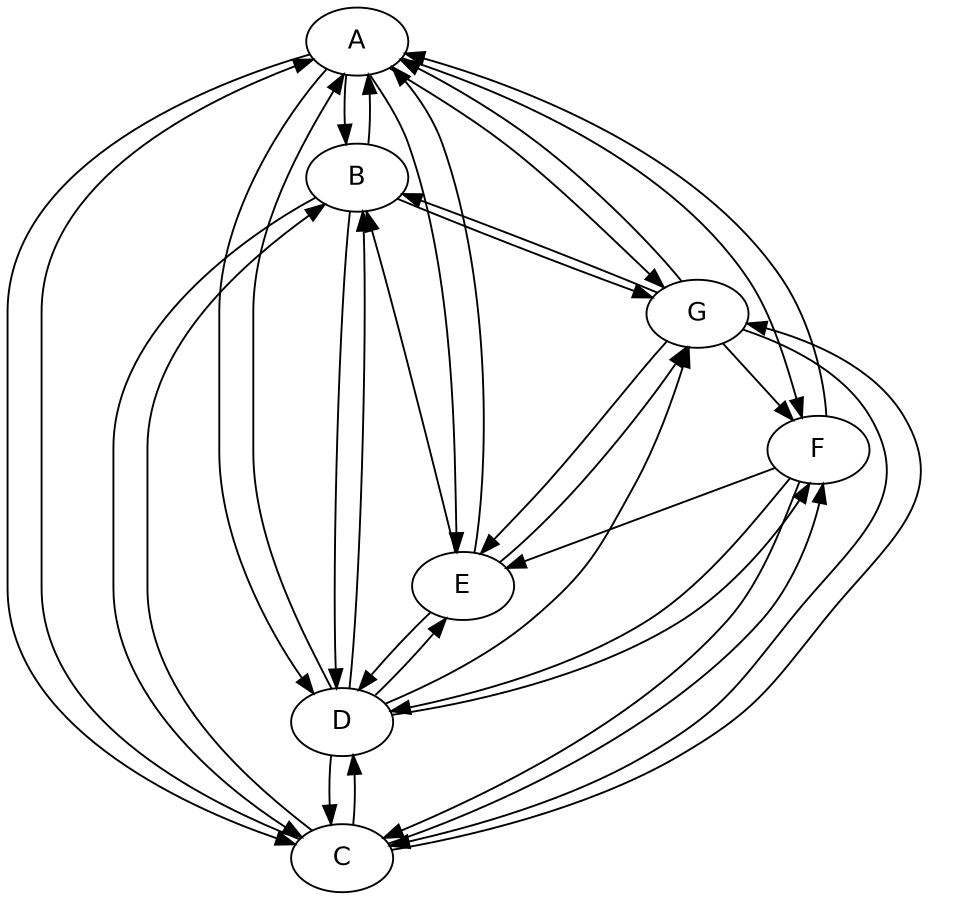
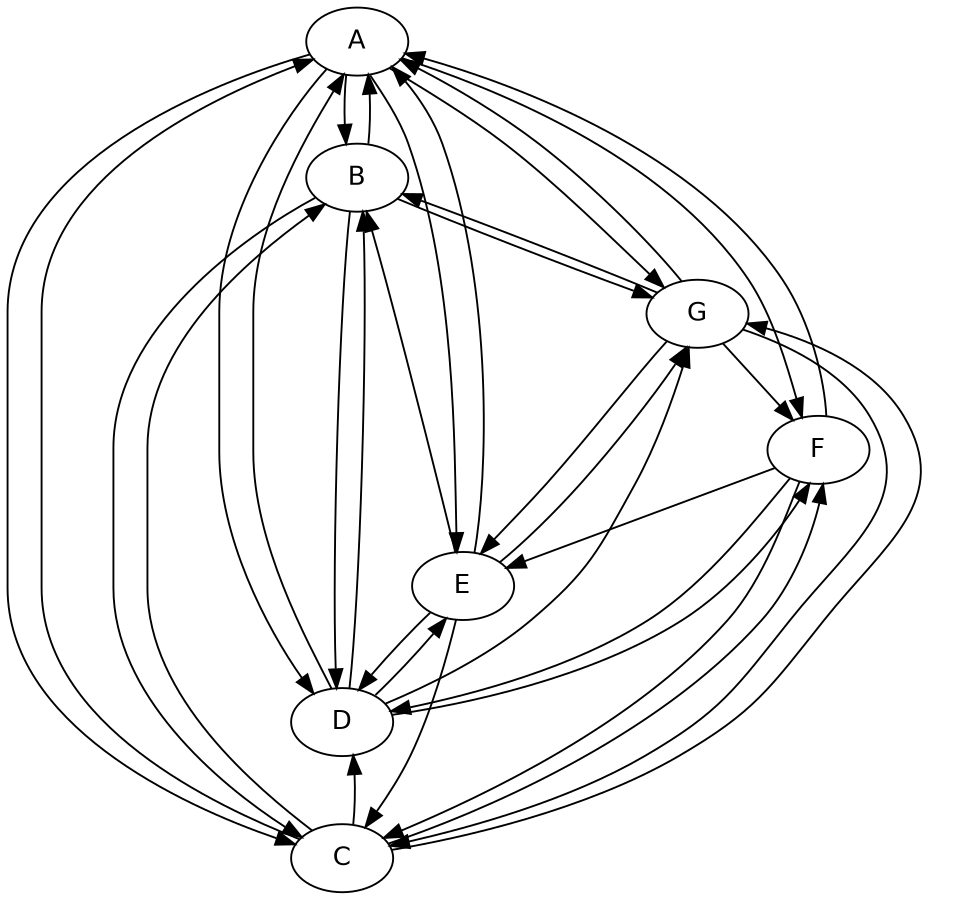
  digraph {
    fontname="DejaVu Sans"
    node [cost=10 fontname="DejaVu Sans" xpos=10 ypos=5]
    edge [fontname="DejaVu Sans" weight=3.0]
    A [cost=8]
    B [ypos=8]
    C [cost=3 xpos=2 ypos=10]
    D [cost=6 xpos=1 ypos=2]
    E [cost=7 xpos=5 ypos=6]
    F [xpos=6]
    G [cost=2 xpos=8 ypos=12]
    A -> B
    A -> C [weight=9.434]
    A -> D [weight=9.487]
    A -> E [weight=5.01]
    A -> F [weight=4.0]
    A -> G [weight=7.28]
    B -> A
    B -> C [weight=8.246]
    B -> D [weight=10.817]
    B -> G [weight=4.472]
    C -> A [weight=9.434]
    C -> B [weight=8.246]
    C -> D [weight=8.062]
    C -> F [weight=6.403]
    C -> G [weight=6.325]
    D -> A [weight=9.487]
    D -> B [weight=10.817]
-   D -> C [weight=8.062]
+   E -> C [weight=8.062]
    D -> E [weight=5.657]
    D -> F [weight=5.831]
    D -> G [weight=12.206]
    E -> A [weight=5.01]
    E -> B [weight=5.385]
    E -> D [weight=5.657]
    E -> G [weight=6.709]
    F -> A [weight=4.0]
    F -> C [weight=6.403]
    F -> D [weight=5.831]
    F -> E [weight=5.385]
    G -> A [weight=7.28]
    G -> B [weight=4.472]
    G -> C [weight=6.325]
    G -> E [weight=6.709]
    G -> F [weight=12.206]
  }
